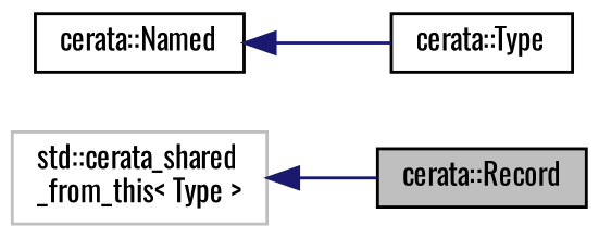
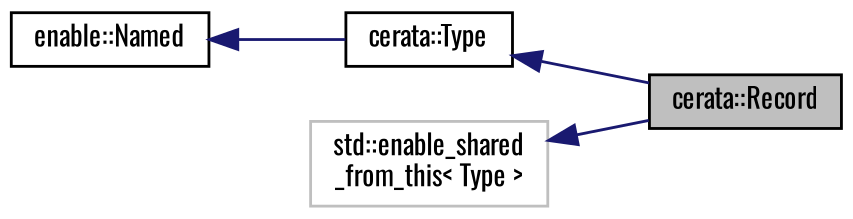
  digraph {
    fontname=Oswald
    rankdir=LR
    node [color=black fillcolor=white fontname=Oswald fontsize=10 shape=record style=filled]
    edge [color=midnightblue dir=back fontname=Oswald fontsize=10 labelfontname=Helvetica labelfontsize=10 style=solid]
    n1 [fillcolor=grey75 fontcolor=black height=0.2 label="cerata::Record" width=0.4]
    n2 [height=0.2 label="cerata::Type" width=0.4]
-   n3 [height=0.2 label="cerata::Named" width=0.4]
-   n4 [color=grey75 height=0.2 label="std::cerata_shared\l_from_this\< Type \>" width=0.4]
+   n3 [height=0.2 label="enable::Named" width=0.4]
+   n4 [color=grey75 height=0.2 label="std::enable_shared\l_from_this\< Type \>" width=0.4]
+   n2 -> n1
    n3 -> n2
    n4 -> n1
  }
